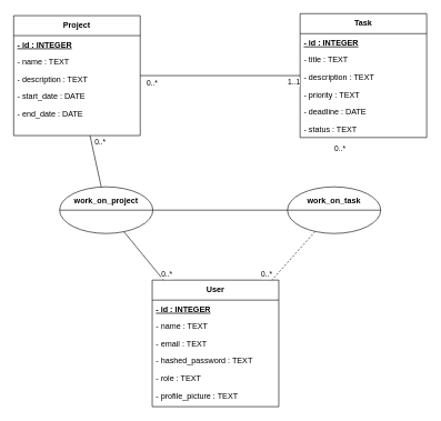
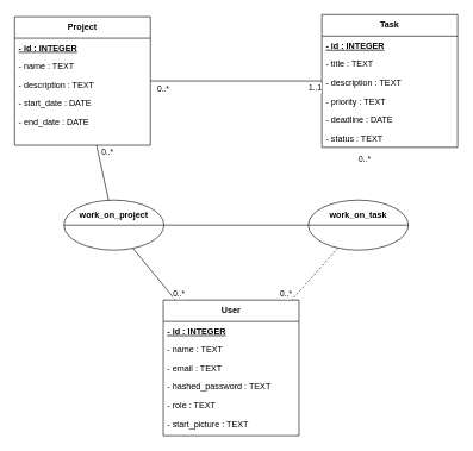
  <mxCell id="0" />
  <mxCell id="1" parent="0" />
  <mxCell id="2" value="User" style="swimlane;fontStyle=1;align=center;verticalAlign=top;childLayout=stackLayout;horizontal=1;startSize=30;horizontalStack=0;resizeParent=1;resizeLast=0;collapsible=1;marginBottom=0;rounded=0;shadow=0;strokeWidth=1;" parent="1" vertex="1"><mxGeometry x="228" y="420" width="190" height="190" as="geometry"><mxRectangle x="230" y="140" width="160" height="26" as="alternateBounds" /></mxGeometry></mxCell>
  <mxCell id="3" value="- id : INTEGER" style="text;align=left;verticalAlign=top;spacingLeft=4;spacingRight=4;overflow=hidden;rotatable=0;points=[[0,0.5],[1,0.5]];portConstraint=eastwest;fontStyle=5" parent="2" vertex="1"><mxGeometry y="30" width="190" height="26" as="geometry" /></mxCell>
  <mxCell id="4" value="- name : TEXT" style="text;align=left;verticalAlign=top;spacingLeft=4;spacingRight=4;overflow=hidden;rotatable=0;points=[[0,0.5],[1,0.5]];portConstraint=eastwest;" parent="2" vertex="1"><mxGeometry y="56" width="190" height="26" as="geometry" /></mxCell>
  <mxCell id="5" value="- email : TEXT" style="text;align=left;verticalAlign=top;spacingLeft=4;spacingRight=4;overflow=hidden;rotatable=0;points=[[0,0.5],[1,0.5]];portConstraint=eastwest;" parent="2" vertex="1"><mxGeometry y="82" width="190" height="26" as="geometry" /></mxCell>
  <mxCell id="6" value="- hashed_password : TEXT" style="text;align=left;verticalAlign=top;spacingLeft=4;spacingRight=4;overflow=hidden;rotatable=0;points=[[0,0.5],[1,0.5]];portConstraint=eastwest;" parent="2" vertex="1"><mxGeometry y="108" width="190" height="26" as="geometry" /></mxCell>
  <mxCell id="7" value="- role : TEXT" style="text;align=left;verticalAlign=top;spacingLeft=4;spacingRight=4;overflow=hidden;rotatable=0;points=[[0,0.5],[1,0.5]];portConstraint=eastwest;" parent="2" vertex="1"><mxGeometry y="134" width="190" height="26" as="geometry" /></mxCell>
- <mxCell id="8" value="- profile_picture : TEXT" style="text;align=left;verticalAlign=top;spacingLeft=4;spacingRight=4;overflow=hidden;rotatable=0;points=[[0,0.5],[1,0.5]];portConstraint=eastwest;" parent="2" vertex="1"><mxGeometry y="160" width="190" height="26" as="geometry" /></mxCell>
+ <mxCell id="8" value="- start_picture : TEXT" style="text;align=left;verticalAlign=top;spacingLeft=4;spacingRight=4;overflow=hidden;rotatable=0;points=[[0,0.5],[1,0.5]];portConstraint=eastwest;" parent="2" vertex="1"><mxGeometry y="160" width="190" height="26" as="geometry" /></mxCell>
  <mxCell id="9" value="Project" style="swimlane;fontStyle=1;align=center;verticalAlign=top;childLayout=stackLayout;horizontal=1;startSize=30;horizontalStack=0;resizeParent=1;resizeLast=0;collapsible=1;marginBottom=0;rounded=0;shadow=0;strokeWidth=1;" parent="1" vertex="1"><mxGeometry x="20" y="23" width="190" height="180" as="geometry"><mxRectangle x="230" y="140" width="160" height="26" as="alternateBounds" /></mxGeometry></mxCell>
  <mxCell id="10" value="- id : INTEGER" style="text;align=left;verticalAlign=top;spacingLeft=4;spacingRight=4;overflow=hidden;rotatable=0;points=[[0,0.5],[1,0.5]];portConstraint=eastwest;fontStyle=5" parent="9" vertex="1"><mxGeometry y="30" width="190" height="26" as="geometry" /></mxCell>
  <mxCell id="11" value="- name : TEXT" style="text;align=left;verticalAlign=top;spacingLeft=4;spacingRight=4;overflow=hidden;rotatable=0;points=[[0,0.5],[1,0.5]];portConstraint=eastwest;" parent="9" vertex="1"><mxGeometry y="56" width="190" height="26" as="geometry" /></mxCell>
  <mxCell id="12" value="- description : TEXT" style="text;align=left;verticalAlign=top;spacingLeft=4;spacingRight=4;overflow=hidden;rotatable=0;points=[[0,0.5],[1,0.5]];portConstraint=eastwest;" parent="9" vertex="1"><mxGeometry y="82" width="190" height="26" as="geometry" /></mxCell>
  <mxCell id="13" value="- start_date : DATE" style="text;align=left;verticalAlign=top;spacingLeft=4;spacingRight=4;overflow=hidden;rotatable=0;points=[[0,0.5],[1,0.5]];portConstraint=eastwest;" parent="9" vertex="1"><mxGeometry y="108" width="190" height="26" as="geometry" /></mxCell>
  <mxCell id="14" value="- end_date : DATE" style="text;align=left;verticalAlign=top;spacingLeft=4;spacingRight=4;overflow=hidden;rotatable=0;points=[[0,0.5],[1,0.5]];portConstraint=eastwest;" parent="9" vertex="1"><mxGeometry y="134" width="190" height="26" as="geometry" /></mxCell>
  <mxCell id="15" value="Task" style="swimlane;fontStyle=1;align=center;verticalAlign=top;childLayout=stackLayout;horizontal=1;startSize=30;horizontalStack=0;resizeParent=1;resizeLast=0;collapsible=1;marginBottom=0;rounded=0;shadow=0;strokeWidth=1;" parent="1" vertex="1"><mxGeometry x="450" y="20" width="190" height="186" as="geometry"><mxRectangle x="230" y="140" width="160" height="26" as="alternateBounds" /></mxGeometry></mxCell>
  <mxCell id="16" value="- id : INTEGER" style="text;align=left;verticalAlign=top;spacingLeft=4;spacingRight=4;overflow=hidden;rotatable=0;points=[[0,0.5],[1,0.5]];portConstraint=eastwest;fontStyle=5" parent="15" vertex="1"><mxGeometry y="30" width="190" height="26" as="geometry" /></mxCell>
  <mxCell id="17" value="- title : TEXT" style="text;align=left;verticalAlign=top;spacingLeft=4;spacingRight=4;overflow=hidden;rotatable=0;points=[[0,0.5],[1,0.5]];portConstraint=eastwest;" parent="15" vertex="1"><mxGeometry y="56" width="190" height="26" as="geometry" /></mxCell>
  <mxCell id="18" value="- description : TEXT" style="text;align=left;verticalAlign=top;spacingLeft=4;spacingRight=4;overflow=hidden;rotatable=0;points=[[0,0.5],[1,0.5]];portConstraint=eastwest;" parent="15" vertex="1"><mxGeometry y="82" width="190" height="26" as="geometry" /></mxCell>
  <mxCell id="19" value="- priority : TEXT" style="text;align=left;verticalAlign=top;spacingLeft=4;spacingRight=4;overflow=hidden;rotatable=0;points=[[0,0.5],[1,0.5]];portConstraint=eastwest;" parent="15" vertex="1"><mxGeometry y="108" width="190" height="26" as="geometry" /></mxCell>
  <mxCell id="20" value="- deadline : DATE" style="text;align=left;verticalAlign=top;spacingLeft=4;spacingRight=4;overflow=hidden;rotatable=0;points=[[0,0.5],[1,0.5]];portConstraint=eastwest;" parent="15" vertex="1"><mxGeometry y="134" width="190" height="26" as="geometry" /></mxCell>
  <mxCell id="21" value="- status : TEXT" style="text;align=left;verticalAlign=top;spacingLeft=4;spacingRight=4;overflow=hidden;rotatable=0;points=[[0,0.5],[1,0.5]];portConstraint=eastwest;" parent="15" vertex="1"><mxGeometry y="160" width="190" height="26" as="geometry" /></mxCell>
  <mxCell id="22" value="" style="endArrow=none;html=1;rounded=0;" parent="1" source="9" target="15" edge="1"><mxGeometry relative="1" as="geometry"><mxPoint x="-174" y="320" as="sourcePoint" /><mxPoint x="-90.417" y="490" as="targetPoint" /></mxGeometry></mxCell>
  <mxCell id="23" value="0..*" style="edgeLabel;resizable=0;html=1;align=left;verticalAlign=bottom;" parent="22" connectable="0" vertex="1"><mxGeometry x="-1" relative="1" as="geometry"><mxPoint x="8" y="19" as="offset" /></mxGeometry></mxCell>
  <mxCell id="24" value="1..1" style="edgeLabel;resizable=0;html=1;align=left;verticalAlign=bottom;" parent="22" connectable="0" vertex="1"><mxGeometry x="1" relative="1" as="geometry"><mxPoint x="-20" y="18" as="offset" /></mxGeometry></mxCell>
  <mxCell id="25" value="&lt;b&gt;work_on_project&lt;/b&gt;&lt;div&gt;&lt;b&gt;&lt;br&gt;&lt;/b&gt;&lt;/div&gt;&lt;div&gt;&lt;b&gt;&lt;br&gt;&lt;/b&gt;&lt;/div&gt;" style="ellipse;whiteSpace=wrap;html=1;" vertex="1" parent="1"><mxGeometry x="89" y="280" width="140" height="70" as="geometry" /></mxCell>
  <mxCell id="26" value="" style="endArrow=none;html=1;rounded=0;exitX=0;exitY=0.5;exitDx=0;exitDy=0;entryX=1;entryY=0.5;entryDx=0;entryDy=0;" edge="1" parent="1" source="25" target="25"><mxGeometry width="50" height="50" relative="1" as="geometry"><mxPoint x="370" y="370" as="sourcePoint" /><mxPoint x="420" y="320" as="targetPoint" /></mxGeometry></mxCell>
  <mxCell id="27" value="" style="endArrow=none;html=1;rounded=0;" edge="1" parent="1" source="25" target="9"><mxGeometry width="50" height="50" relative="1" as="geometry"><mxPoint x="150" y="330" as="sourcePoint" /><mxPoint x="420" y="320" as="targetPoint" /></mxGeometry></mxCell>
  <mxCell id="28" value="" style="endArrow=none;html=1;rounded=0;" edge="1" parent="1" source="25" target="2"><mxGeometry width="50" height="50" relative="1" as="geometry"><mxPoint x="146" y="300" as="sourcePoint" /><mxPoint x="135" y="210" as="targetPoint" /></mxGeometry></mxCell>
  <mxCell id="29" value="0..*" style="edgeLabel;resizable=0;html=1;align=left;verticalAlign=bottom;" connectable="0" vertex="1" parent="1"><mxGeometry x="240" y="420" as="geometry" /></mxCell>
  <mxCell id="30" value="0..*" style="edgeLabel;resizable=0;html=1;align=left;verticalAlign=bottom;" connectable="0" vertex="1" parent="1"><mxGeometry x="140.004" y="219.998" as="geometry" /></mxCell>
  <mxCell id="31" value="&lt;b&gt;work_on_task&lt;/b&gt;&lt;div&gt;&lt;b&gt;&lt;br&gt;&lt;/b&gt;&lt;/div&gt;&lt;div&gt;&lt;b&gt;&lt;br&gt;&lt;/b&gt;&lt;/div&gt;" style="ellipse;whiteSpace=wrap;html=1;" vertex="1" parent="1"><mxGeometry x="431" y="280" width="140" height="70" as="geometry" /></mxCell>
  <mxCell id="32" value="" style="endArrow=none;html=1;rounded=0;exitX=0;exitY=0.5;exitDx=0;exitDy=0;entryX=1;entryY=0.5;entryDx=0;entryDy=0;" edge="1" parent="1" source="31" target="31"><mxGeometry width="50" height="50" relative="1" as="geometry"><mxPoint x="712" y="370" as="sourcePoint" /><mxPoint x="762" y="320" as="targetPoint" /></mxGeometry></mxCell>
  <mxCell id="33" value="" style="endArrow=none;html=1;rounded=0;" edge="1" parent="1" source="31" target="25"><mxGeometry width="50" height="50" relative="1" as="geometry"><mxPoint x="492" y="330" as="sourcePoint" /><mxPoint x="479.45" y="166" as="targetPoint" /></mxGeometry></mxCell>
  <mxCell id="34" value="" style="endArrow=none;html=1;rounded=0;dashed=1;" edge="1" parent="1" source="31" target="2"><mxGeometry width="50" height="50" relative="1" as="geometry"><mxPoint x="488" y="300" as="sourcePoint" /><mxPoint x="340" y="415.625" as="targetPoint" /></mxGeometry></mxCell>
  <mxCell id="35" value="0..*" style="edgeLabel;resizable=0;html=1;align=left;verticalAlign=bottom;" connectable="0" vertex="1" parent="1"><mxGeometry x="390" y="420" as="geometry" /></mxCell>
  <mxCell id="36" value="0..*" style="edgeLabel;resizable=0;html=1;align=left;verticalAlign=bottom;" connectable="0" vertex="1" parent="1"><mxGeometry x="500.004" y="229.998" as="geometry" /></mxCell>
